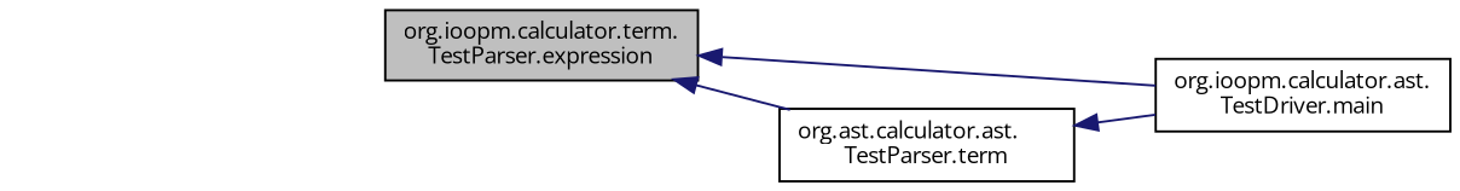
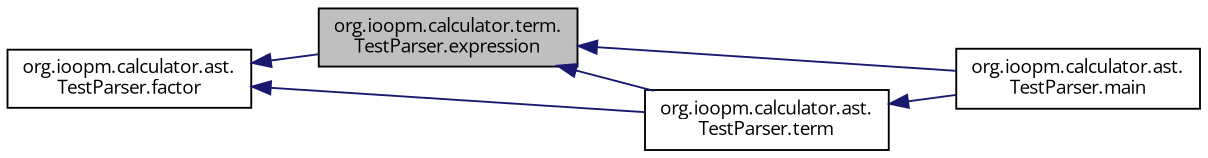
  digraph {
    fontname="Open Sans"
    rankdir=LR
    node [color=black fillcolor=white fontname="Open Sans" fontsize=10 shape=record style=filled]
    edge [color=midnightblue dir=back fontname="Open Sans" fontsize=10 labelfontname=Helvetica labelfontsize=10 style=solid]
    n1 [fillcolor=grey75 fontcolor=black height=0.2 label="org.ioopm.calculator.term.\lTestParser.expression" width=0.4]
-   n2 [height=0.2 label="org.ioopm.calculator.ast.\lTestDriver.main" width=0.4]
-   n3 [height=0.2 label="org.ast.calculator.ast.\lTestParser.term" width=0.4]
+   n2 [height=0.2 label="org.ioopm.calculator.ast.\lTestParser.main" width=0.4]
+   n3 [height=0.2 label="org.ioopm.calculator.ast.\lTestParser.term" width=0.4]
+   n4 [height=0.2 label="org.ioopm.calculator.ast.\lTestParser.factor" width=0.4]
    n1 -> n2
    n1 -> n3
    n3 -> n2
+   n4 -> n1
+   n4 -> n3
  }
